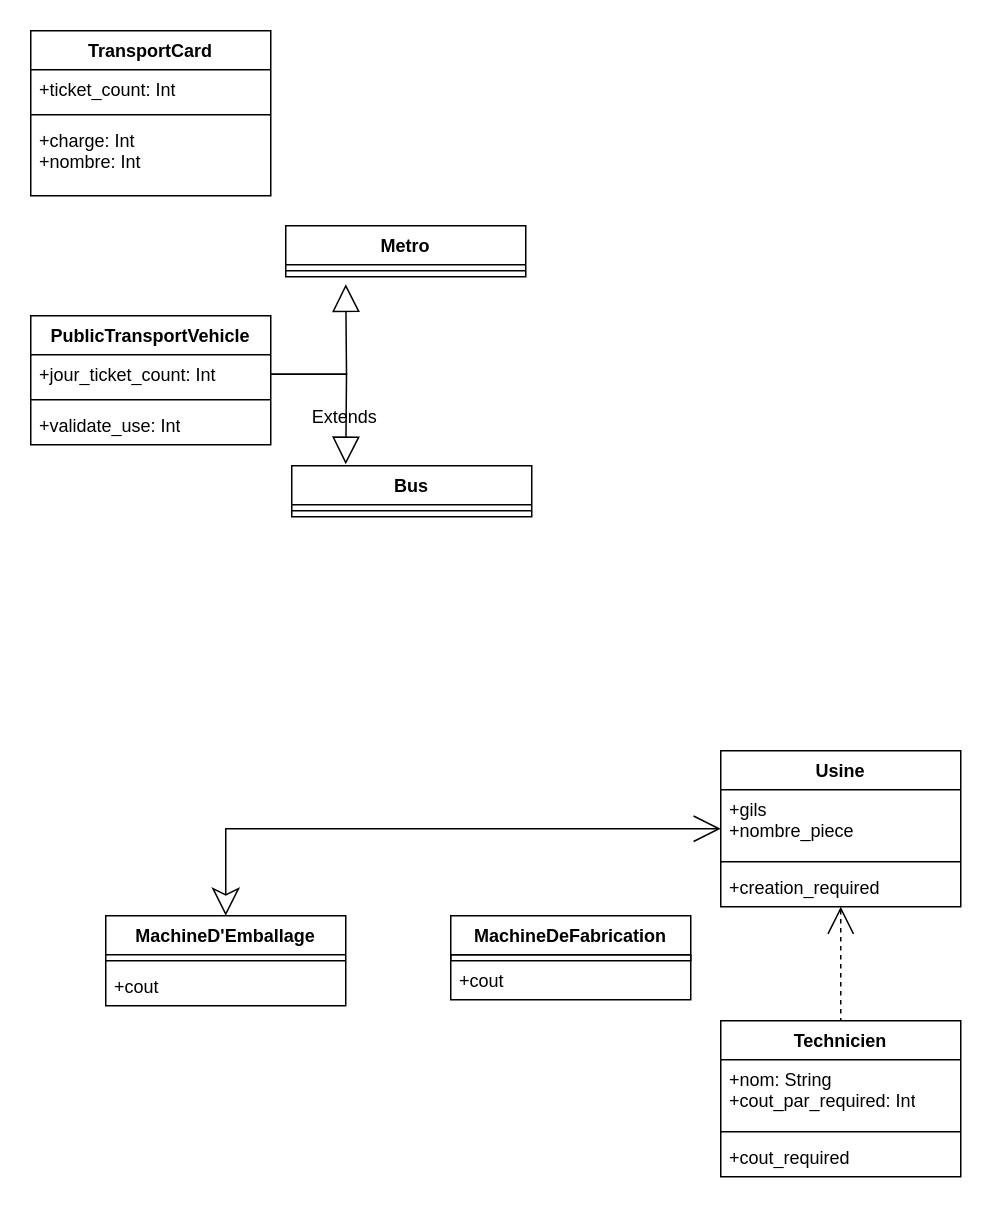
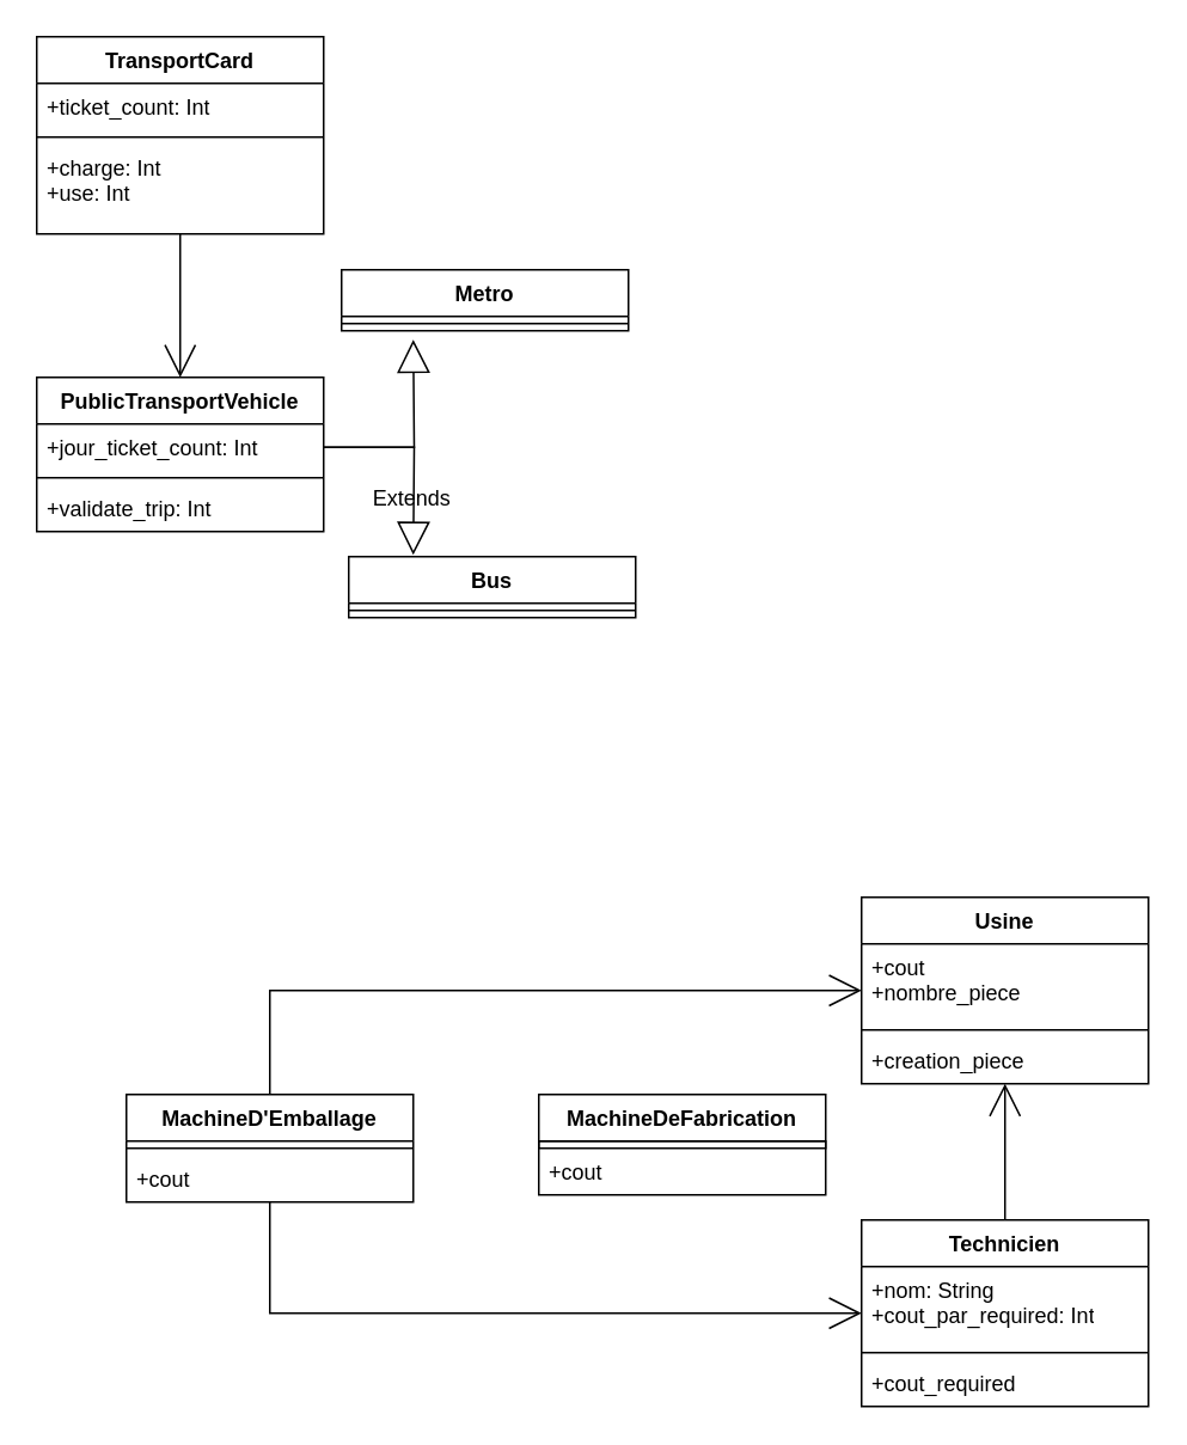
  <mxCell id="0" />
  <mxCell id="1" parent="0" />
+ <mxCell id="2" style="edgeStyle=orthogonalEdgeStyle;rounded=0;orthogonalLoop=1;jettySize=auto;html=1;entryX=0.5;entryY=0;entryDx=0;entryDy=0;endSize=16;startSize=16;endArrow=open;endFill=0;" edge="1" parent="1" source="3" target="7"><mxGeometry relative="1" as="geometry" /></mxCell>
  <mxCell id="3" value="TransportCard" style="swimlane;fontStyle=1;align=center;verticalAlign=top;childLayout=stackLayout;horizontal=1;startSize=26;horizontalStack=0;resizeParent=1;resizeParentMax=0;resizeLast=0;collapsible=1;marginBottom=0;whiteSpace=wrap;html=1;" vertex="1" parent="1"><mxGeometry x="20" y="20" width="160" height="110" as="geometry" /></mxCell>
  <mxCell id="4" value="+ticket_count: Int" style="text;strokeColor=none;fillColor=none;align=left;verticalAlign=top;spacingLeft=4;spacingRight=4;overflow=hidden;rotatable=0;points=[[0,0.5],[1,0.5]];portConstraint=eastwest;whiteSpace=wrap;html=1;" vertex="1" parent="3"><mxGeometry y="26" width="160" height="26" as="geometry" /></mxCell>
  <mxCell id="5" value="" style="line;strokeWidth=1;fillColor=none;align=left;verticalAlign=middle;spacingTop=-1;spacingLeft=3;spacingRight=3;rotatable=0;labelPosition=right;points=[];portConstraint=eastwest;strokeColor=inherit;" vertex="1" parent="3"><mxGeometry y="52" width="160" height="8" as="geometry" /></mxCell>
- <mxCell id="6" value="+charge: Int&lt;div&gt;+nombre: Int&lt;/div&gt;" style="text;strokeColor=none;fillColor=none;align=left;verticalAlign=top;spacingLeft=4;spacingRight=4;overflow=hidden;rotatable=0;points=[[0,0.5],[1,0.5]];portConstraint=eastwest;whiteSpace=wrap;html=1;" vertex="1" parent="3"><mxGeometry y="60" width="160" height="50" as="geometry" /></mxCell>
+ <mxCell id="6" value="+charge: Int&lt;div&gt;+use: Int&lt;/div&gt;" style="text;strokeColor=none;fillColor=none;align=left;verticalAlign=top;spacingLeft=4;spacingRight=4;overflow=hidden;rotatable=0;points=[[0,0.5],[1,0.5]];portConstraint=eastwest;whiteSpace=wrap;html=1;" vertex="1" parent="3"><mxGeometry y="60" width="160" height="50" as="geometry" /></mxCell>
  <mxCell id="7" value="PublicTransportVehicle" style="swimlane;fontStyle=1;align=center;verticalAlign=top;childLayout=stackLayout;horizontal=1;startSize=26;horizontalStack=0;resizeParent=1;resizeParentMax=0;resizeLast=0;collapsible=1;marginBottom=0;whiteSpace=wrap;html=1;" vertex="1" parent="1"><mxGeometry x="20" y="210" width="160" height="86" as="geometry" /></mxCell>
  <mxCell id="8" value="+jour_ticket_count: Int" style="text;strokeColor=none;fillColor=none;align=left;verticalAlign=top;spacingLeft=4;spacingRight=4;overflow=hidden;rotatable=0;points=[[0,0.5],[1,0.5]];portConstraint=eastwest;whiteSpace=wrap;html=1;" vertex="1" parent="7"><mxGeometry y="26" width="160" height="26" as="geometry" /></mxCell>
  <mxCell id="9" value="" style="line;strokeWidth=1;fillColor=none;align=left;verticalAlign=middle;spacingTop=-1;spacingLeft=3;spacingRight=3;rotatable=0;labelPosition=right;points=[];portConstraint=eastwest;strokeColor=inherit;" vertex="1" parent="7"><mxGeometry y="52" width="160" height="8" as="geometry" /></mxCell>
- <mxCell id="10" value="+validate_use: Int" style="text;strokeColor=none;fillColor=none;align=left;verticalAlign=top;spacingLeft=4;spacingRight=4;overflow=hidden;rotatable=0;points=[[0,0.5],[1,0.5]];portConstraint=eastwest;whiteSpace=wrap;html=1;" vertex="1" parent="7"><mxGeometry y="60" width="160" height="26" as="geometry" /></mxCell>
+ <mxCell id="10" value="+validate_trip: Int" style="text;strokeColor=none;fillColor=none;align=left;verticalAlign=top;spacingLeft=4;spacingRight=4;overflow=hidden;rotatable=0;points=[[0,0.5],[1,0.5]];portConstraint=eastwest;whiteSpace=wrap;html=1;" vertex="1" parent="7"><mxGeometry y="60" width="160" height="26" as="geometry" /></mxCell>
  <mxCell id="11" value="Metro" style="swimlane;fontStyle=1;align=center;verticalAlign=top;childLayout=stackLayout;horizontal=1;startSize=26;horizontalStack=0;resizeParent=1;resizeParentMax=0;resizeLast=0;collapsible=1;marginBottom=0;whiteSpace=wrap;html=1;" vertex="1" parent="1"><mxGeometry x="190" y="150" width="160" height="34" as="geometry" /></mxCell>
  <mxCell id="12" value="" style="line;strokeWidth=1;fillColor=none;align=left;verticalAlign=middle;spacingTop=-1;spacingLeft=3;spacingRight=3;rotatable=0;labelPosition=right;points=[];portConstraint=eastwest;strokeColor=inherit;" vertex="1" parent="11"><mxGeometry y="26" width="160" height="8" as="geometry" /></mxCell>
  <mxCell id="13" value="Bus" style="swimlane;fontStyle=1;align=center;verticalAlign=top;childLayout=stackLayout;horizontal=1;startSize=26;horizontalStack=0;resizeParent=1;resizeParentMax=0;resizeLast=0;collapsible=1;marginBottom=0;whiteSpace=wrap;html=1;" vertex="1" parent="1"><mxGeometry x="194" y="310" width="160" height="34" as="geometry" /></mxCell>
  <mxCell id="14" value="" style="line;strokeWidth=1;fillColor=none;align=left;verticalAlign=middle;spacingTop=-1;spacingLeft=3;spacingRight=3;rotatable=0;labelPosition=right;points=[];portConstraint=eastwest;strokeColor=inherit;" vertex="1" parent="13"><mxGeometry y="26" width="160" height="8" as="geometry" /></mxCell>
  <mxCell id="15" style="edgeStyle=orthogonalEdgeStyle;rounded=0;orthogonalLoop=1;jettySize=auto;html=1;entryX=1;entryY=0.5;entryDx=0;entryDy=0;endSize=16;startSize=16;endArrow=none;endFill=0;startArrow=block;startFill=0;" edge="1" parent="1" target="8"><mxGeometry relative="1" as="geometry"><mxPoint x="230" y="189" as="sourcePoint" /></mxGeometry></mxCell>
  <mxCell id="16" style="edgeStyle=orthogonalEdgeStyle;rounded=0;orthogonalLoop=1;jettySize=auto;html=1;entryX=1;entryY=0.5;entryDx=0;entryDy=0;endArrow=none;endFill=0;startArrow=block;startFill=0;endSize=16;startSize=16;" edge="1" parent="1" target="8"><mxGeometry relative="1" as="geometry"><mxPoint x="230" y="309" as="sourcePoint" /></mxGeometry></mxCell>
  <mxCell id="17" value="Extends" style="text;html=1;align=center;verticalAlign=middle;resizable=0;points=[];autosize=1;strokeColor=none;fillColor=none;" vertex="1" parent="1"><mxGeometry x="194" y="263" width="70" height="30" as="geometry" /></mxCell>
  <mxCell id="18" value="MachineDeFabrication" style="swimlane;fontStyle=1;align=center;verticalAlign=top;childLayout=stackLayout;horizontal=1;startSize=26;horizontalStack=0;resizeParent=1;resizeParentMax=0;resizeLast=0;collapsible=1;marginBottom=0;whiteSpace=wrap;html=1;" vertex="1" parent="1"><mxGeometry x="300" y="610" width="160" height="56" as="geometry" /></mxCell>
  <mxCell id="19" value="" style="text;strokeColor=default;fillColor=none;align=left;verticalAlign=top;spacingLeft=4;spacingRight=4;overflow=hidden;rotatable=0;points=[[0,0.5],[1,0.5]];portConstraint=eastwest;whiteSpace=wrap;html=1;" vertex="1" parent="18"><mxGeometry y="26" width="160" height="4" as="geometry" /></mxCell>
  <mxCell id="20" value="+cout" style="text;strokeColor=none;fillColor=none;align=left;verticalAlign=top;spacingLeft=4;spacingRight=4;overflow=hidden;rotatable=0;points=[[0,0.5],[1,0.5]];portConstraint=eastwest;whiteSpace=wrap;html=1;" vertex="1" parent="18"><mxGeometry y="30" width="160" height="26" as="geometry" /></mxCell>
  <mxCell id="21" value="MachineD'Emballage" style="swimlane;fontStyle=1;align=center;verticalAlign=top;childLayout=stackLayout;horizontal=1;startSize=26;horizontalStack=0;resizeParent=1;resizeParentMax=0;resizeLast=0;collapsible=1;marginBottom=0;whiteSpace=wrap;html=1;" vertex="1" parent="1"><mxGeometry x="70" y="610" width="160" height="60" as="geometry" /></mxCell>
  <mxCell id="22" value="" style="line;strokeWidth=1;fillColor=none;align=left;verticalAlign=middle;spacingTop=-1;spacingLeft=3;spacingRight=3;rotatable=0;labelPosition=right;points=[];portConstraint=eastwest;strokeColor=inherit;" vertex="1" parent="21"><mxGeometry y="26" width="160" height="8" as="geometry" /></mxCell>
  <mxCell id="23" value="+cout" style="text;strokeColor=none;fillColor=none;align=left;verticalAlign=top;spacingLeft=4;spacingRight=4;overflow=hidden;rotatable=0;points=[[0,0.5],[1,0.5]];portConstraint=eastwest;whiteSpace=wrap;html=1;" vertex="1" parent="21"><mxGeometry y="34" width="160" height="26" as="geometry" /></mxCell>
+ <mxCell id="24" style="edgeStyle=orthogonalEdgeStyle;rounded=0;orthogonalLoop=1;jettySize=auto;html=1;endArrow=none;endFill=0;startArrow=open;startFill=0;endSize=16;startSize=16;" edge="1" parent="1" source="25" target="21"><mxGeometry relative="1" as="geometry" /></mxCell>
  <mxCell id="25" value="Technicien" style="swimlane;fontStyle=1;align=center;verticalAlign=top;childLayout=stackLayout;horizontal=1;startSize=26;horizontalStack=0;resizeParent=1;resizeParentMax=0;resizeLast=0;collapsible=1;marginBottom=0;whiteSpace=wrap;html=1;" vertex="1" parent="1"><mxGeometry x="480" y="680" width="160" height="104" as="geometry" /></mxCell>
  <mxCell id="26" value="+nom: String&lt;div&gt;+cout_par_required: Int&lt;/div&gt;" style="text;strokeColor=none;fillColor=none;align=left;verticalAlign=top;spacingLeft=4;spacingRight=4;overflow=hidden;rotatable=0;points=[[0,0.5],[1,0.5]];portConstraint=eastwest;whiteSpace=wrap;html=1;" vertex="1" parent="25"><mxGeometry y="26" width="160" height="44" as="geometry" /></mxCell>
  <mxCell id="27" value="" style="line;strokeWidth=1;fillColor=none;align=left;verticalAlign=middle;spacingTop=-1;spacingLeft=3;spacingRight=3;rotatable=0;labelPosition=right;points=[];portConstraint=eastwest;strokeColor=inherit;" vertex="1" parent="25"><mxGeometry y="70" width="160" height="8" as="geometry" /></mxCell>
  <mxCell id="28" value="+cout_required" style="text;strokeColor=none;fillColor=none;align=left;verticalAlign=top;spacingLeft=4;spacingRight=4;overflow=hidden;rotatable=0;points=[[0,0.5],[1,0.5]];portConstraint=eastwest;whiteSpace=wrap;html=1;" vertex="1" parent="25"><mxGeometry y="78" width="160" height="26" as="geometry" /></mxCell>
- <mxCell id="29" style="edgeStyle=orthogonalEdgeStyle;rounded=0;orthogonalLoop=1;jettySize=auto;html=1;endSize=16;startSize=16;endArrow=none;endFill=0;startArrow=open;startFill=0;dashed=1;" edge="1" parent="1" source="31" target="25"><mxGeometry relative="1" as="geometry" /></mxCell>
- <mxCell id="30" style="edgeStyle=orthogonalEdgeStyle;rounded=0;orthogonalLoop=1;jettySize=auto;html=1;entryX=0.5;entryY=0;entryDx=0;entryDy=0;startArrow=open;startFill=0;endArrow=classic;endFill=0;endSize=16;startSize=16;" edge="1" parent="1" source="31" target="21"><mxGeometry relative="1" as="geometry"><mxPoint x="580" y="433" as="sourcePoint" /><mxPoint x="150" as="targetPoint" y="590" /></mxGeometry></mxCell>
+ <mxCell id="29" style="edgeStyle=orthogonalEdgeStyle;rounded=0;orthogonalLoop=1;jettySize=auto;html=1;endSize=16;startSize=16;endArrow=none;endFill=0;startArrow=open;startFill=0;" edge="1" parent="1" source="31" target="25"><mxGeometry relative="1" as="geometry" /></mxCell>
+ <mxCell id="30" style="edgeStyle=orthogonalEdgeStyle;rounded=0;orthogonalLoop=1;jettySize=auto;html=1;entryX=0.5;entryY=0;entryDx=0;entryDy=0;startArrow=open;startFill=0;endArrow=none;endFill=0;endSize=16;startSize=16;" edge="1" parent="1" source="31" target="21"><mxGeometry relative="1" as="geometry"><mxPoint x="580" y="433" as="sourcePoint" /><mxPoint x="150" as="targetPoint" y="590" /></mxGeometry></mxCell>
  <mxCell id="31" value="Usine" style="swimlane;fontStyle=1;align=center;verticalAlign=top;childLayout=stackLayout;horizontal=1;startSize=26;horizontalStack=0;resizeParent=1;resizeParentMax=0;resizeLast=0;collapsible=1;marginBottom=0;whiteSpace=wrap;html=1;" vertex="1" parent="1"><mxGeometry x="480" y="500" width="160" height="104" as="geometry" /></mxCell>
- <mxCell id="32" value="+gils&lt;div&gt;+nombre_piece&lt;/div&gt;&lt;div&gt;&lt;br&gt;&lt;/div&gt;" style="text;strokeColor=none;fillColor=none;align=left;verticalAlign=top;spacingLeft=4;spacingRight=4;overflow=hidden;rotatable=0;points=[[0,0.5],[1,0.5]];portConstraint=eastwest;whiteSpace=wrap;html=1;" vertex="1" parent="31"><mxGeometry y="26" width="160" height="44" as="geometry" /></mxCell>
+ <mxCell id="32" value="+cout&lt;div&gt;+nombre_piece&lt;/div&gt;&lt;div&gt;&lt;br&gt;&lt;/div&gt;" style="text;strokeColor=none;fillColor=none;align=left;verticalAlign=top;spacingLeft=4;spacingRight=4;overflow=hidden;rotatable=0;points=[[0,0.5],[1,0.5]];portConstraint=eastwest;whiteSpace=wrap;html=1;" vertex="1" parent="31"><mxGeometry y="26" width="160" height="44" as="geometry" /></mxCell>
  <mxCell id="33" value="" style="line;strokeWidth=1;fillColor=none;align=left;verticalAlign=middle;spacingTop=-1;spacingLeft=3;spacingRight=3;rotatable=0;labelPosition=right;points=[];portConstraint=eastwest;strokeColor=inherit;" vertex="1" parent="31"><mxGeometry y="70" width="160" height="8" as="geometry" /></mxCell>
- <mxCell id="34" value="+creation_required" style="text;strokeColor=none;fillColor=none;align=left;verticalAlign=top;spacingLeft=4;spacingRight=4;overflow=hidden;rotatable=0;points=[[0,0.5],[1,0.5]];portConstraint=eastwest;whiteSpace=wrap;html=1;" vertex="1" parent="31"><mxGeometry y="78" width="160" height="26" as="geometry" /></mxCell>
+ <mxCell id="34" value="+creation_piece" style="text;strokeColor=none;fillColor=none;align=left;verticalAlign=top;spacingLeft=4;spacingRight=4;overflow=hidden;rotatable=0;points=[[0,0.5],[1,0.5]];portConstraint=eastwest;whiteSpace=wrap;html=1;" vertex="1" parent="31"><mxGeometry y="78" width="160" height="26" as="geometry" /></mxCell>
